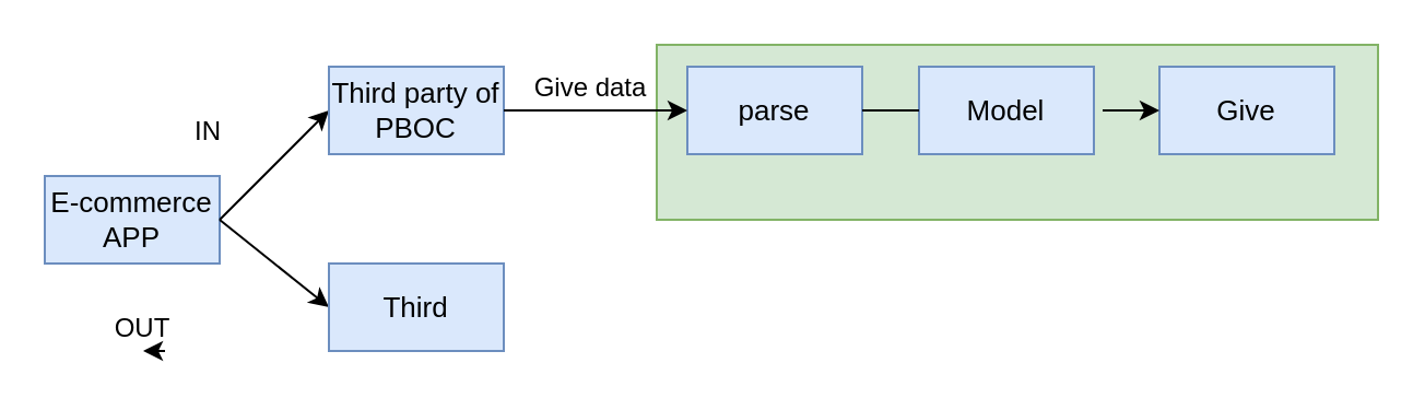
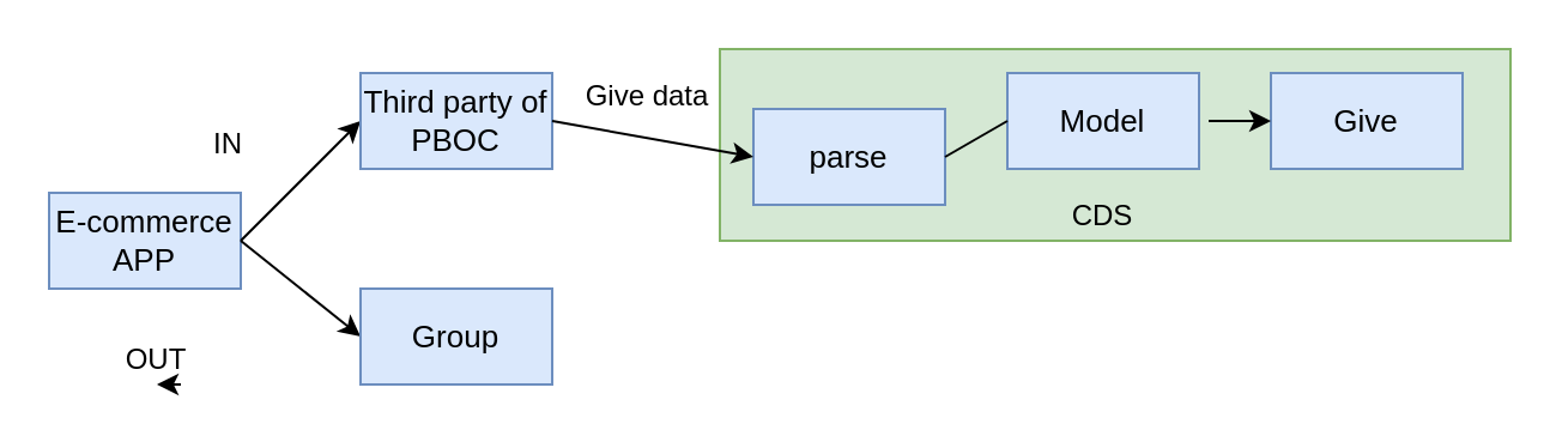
  <mxCell id="0" />
  <mxCell id="1" parent="0" />
  <mxCell id="2" value="" style="rounded=0;whiteSpace=wrap;html=1;fillColor=#d5e8d4;strokeColor=#82b366;" vertex="1" parent="1"><mxGeometry x="300" y="20" width="330" height="80" as="geometry" /></mxCell>
  <mxCell id="3" value="&lt;font style=&quot;font-size: 13px&quot;&gt;E-commerce APP&lt;/font&gt;" style="rounded=0;whiteSpace=wrap;html=1;fillColor=#dae8fc;strokeColor=#6c8ebf;" vertex="1" parent="1"><mxGeometry x="20" y="80" width="80" height="40" as="geometry" /></mxCell>
  <mxCell id="4" value="" style="endArrow=classic;html=1;" edge="1" parent="1"><mxGeometry width="50" height="50" relative="1" as="geometry"><mxPoint x="100" y="100" as="sourcePoint" /><mxPoint x="150" y="50" as="targetPoint" /></mxGeometry></mxCell>
  <mxCell id="5" value="" style="endArrow=classic;html=1;" edge="1" parent="1"><mxGeometry width="50" height="50" relative="1" as="geometry"><mxPoint x="100" y="100" as="sourcePoint" /><mxPoint x="150" y="140" as="targetPoint" /></mxGeometry></mxCell>
  <mxCell id="6" value="IN" style="text;html=1;strokeColor=none;fillColor=none;align=center;verticalAlign=middle;whiteSpace=wrap;rounded=0;" vertex="1" parent="1"><mxGeometry x="75" y="50" width="40" height="20" as="geometry" /></mxCell>
  <mxCell id="7" value="OUT" style="text;html=1;strokeColor=none;fillColor=none;align=center;verticalAlign=middle;whiteSpace=wrap;rounded=0;" vertex="1" parent="1"><mxGeometry x="45" y="140" width="40" height="20" as="geometry" /></mxCell>
- <mxCell id="8" value="&lt;span style=&quot;font-size: 13px&quot;&gt;Third&lt;/span&gt;" style="rounded=0;whiteSpace=wrap;html=1;fillColor=#dae8fc;strokeColor=#6c8ebf;" vertex="1" parent="1"><mxGeometry x="150" y="120" width="80" height="40" as="geometry" /></mxCell>
+ <mxCell id="8" value="&lt;span style=&quot;font-size: 13px&quot;&gt;Group&lt;/span&gt;" style="rounded=0;whiteSpace=wrap;html=1;fillColor=#dae8fc;strokeColor=#6c8ebf;" vertex="1" parent="1"><mxGeometry x="150" y="120" width="80" height="40" as="geometry" /></mxCell>
  <mxCell id="9" value="&lt;span style=&quot;font-size: 13px&quot;&gt;Third party of PBOC&lt;/span&gt;" style="rounded=0;whiteSpace=wrap;html=1;fillColor=#dae8fc;strokeColor=#6c8ebf;" vertex="1" parent="1"><mxGeometry x="150" y="30" width="80" height="40" as="geometry" /></mxCell>
- <mxCell id="10" value="&lt;span style=&quot;font-size: 13px&quot;&gt;parse&lt;/span&gt;" style="rounded=0;whiteSpace=wrap;html=1;fillColor=#dae8fc;strokeColor=#6c8ebf;" vertex="1" parent="1"><mxGeometry x="314" y="30" width="80" height="40" as="geometry" /></mxCell>
+ <mxCell id="10" value="&lt;span style=&quot;font-size: 13px&quot;&gt;parse&lt;/span&gt;" style="rounded=0;whiteSpace=wrap;html=1;fillColor=#dae8fc;strokeColor=#6c8ebf;" vertex="1" parent="1"><mxGeometry x="314" y="45" width="80" height="40" as="geometry" /></mxCell>
  <mxCell id="11" value="" style="endArrow=classic;html=1;entryX=0;entryY=0.5;entryDx=0;entryDy=0;" edge="1" parent="1" target="10"><mxGeometry width="50" height="50" relative="1" as="geometry"><mxPoint x="230" y="50" as="sourcePoint" /><mxPoint x="280" y="0" as="targetPoint" /></mxGeometry></mxCell>
  <mxCell id="12" value="Give data" style="text;html=1;strokeColor=none;fillColor=none;align=center;verticalAlign=middle;whiteSpace=wrap;rounded=0;" vertex="1" parent="1"><mxGeometry x="240" y="30" width="60" height="20" as="geometry" /></mxCell>
  <mxCell id="13" style="edgeStyle=orthogonalEdgeStyle;rounded=0;orthogonalLoop=1;jettySize=auto;html=1;exitX=0.75;exitY=1;exitDx=0;exitDy=0;entryX=0.5;entryY=1;entryDx=0;entryDy=0;" edge="1" parent="1" source="7" target="7"><mxGeometry relative="1" as="geometry" /></mxCell>
+ <mxCell id="14" value="CDS" style="text;html=1;strokeColor=none;fillColor=none;align=center;verticalAlign=middle;whiteSpace=wrap;rounded=0;" vertex="1" parent="1"><mxGeometry x="440" y="80" width="40" height="20" as="geometry" /></mxCell>
  <mxCell id="15" value="&lt;span style=&quot;font-size: 13px&quot;&gt;Model&lt;/span&gt;" style="rounded=0;whiteSpace=wrap;html=1;fillColor=#dae8fc;strokeColor=#6c8ebf;" vertex="1" parent="1"><mxGeometry x="420" y="30" width="80" height="40" as="geometry" /></mxCell>
  <mxCell id="16" value="&lt;span style=&quot;font-size: 13px&quot;&gt;Give&lt;/span&gt;" style="rounded=0;whiteSpace=wrap;html=1;fillColor=#dae8fc;strokeColor=#6c8ebf;" vertex="1" parent="1"><mxGeometry x="530" y="30" width="80" height="40" as="geometry" /></mxCell>
  <mxCell id="17" value="" style="endArrow=none;html=1;exitX=1;exitY=0.5;exitDx=0;exitDy=0;entryX=0;entryY=0.5;entryDx=0;entryDy=0;" edge="1" parent="1" source="10" target="15"><mxGeometry width="50" height="50" relative="1" as="geometry"><mxPoint x="370" y="130" as="sourcePoint" /><mxPoint x="420" y="80" as="targetPoint" /></mxGeometry></mxCell>
  <mxCell id="18" value="" style="endArrow=classic;html=1;exitX=1;exitY=0.5;exitDx=0;exitDy=0;entryX=0;entryY=0.5;entryDx=0;entryDy=0;" edge="1" parent="1"><mxGeometry width="50" height="50" relative="1" as="geometry"><mxPoint x="504" y="50" as="sourcePoint" /><mxPoint x="530" y="50" as="targetPoint" /></mxGeometry></mxCell>
